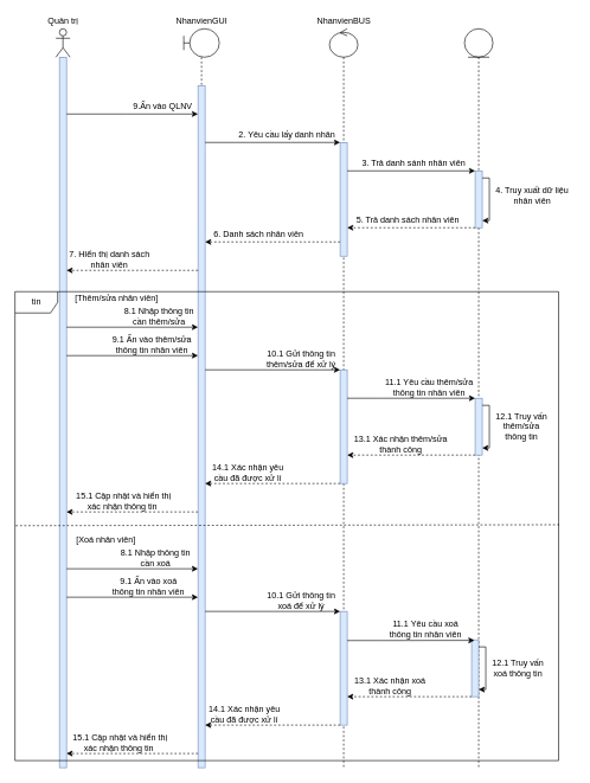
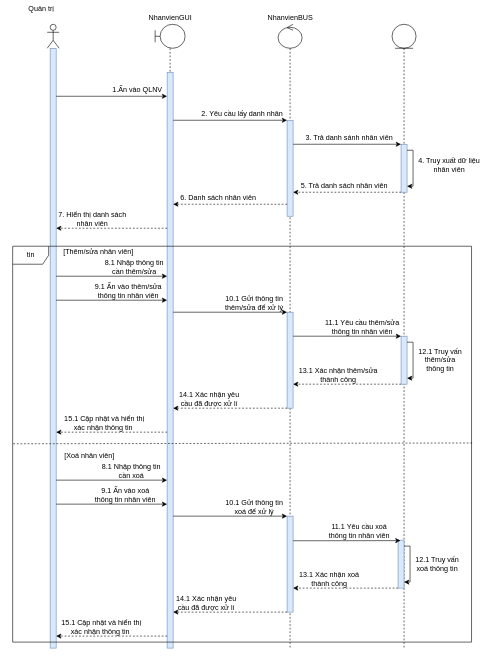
  <mxCell id="0" />
  <mxCell id="1" parent="0" />
  <mxCell id="2" value="" style="shape=umlLifeline;participant=umlActor;perimeter=lifelinePerimeter;whiteSpace=wrap;html=1;container=1;collapsible=0;recursiveResize=0;verticalAlign=top;spacingTop=36;outlineConnect=0;" parent="1" vertex="1"><mxGeometry x="78" y="40" width="20" height="1040" as="geometry" /></mxCell>
  <mxCell id="3" value="" style="html=1;points=[];perimeter=orthogonalPerimeter;fillColor=#dae8fc;strokeColor=#6c8ebf;" parent="2" vertex="1"><mxGeometry x="5" y="40" width="10" height="1000" as="geometry" /></mxCell>
- <mxCell id="4" value="Quản trị" style="text;html=1;align=center;verticalAlign=middle;resizable=0;points=[];autosize=1;strokeColor=none;fillColor=none;" parent="1" vertex="1"><mxGeometry x="58" y="20" width="60" height="20" as="geometry" /></mxCell>
+ <mxCell id="4" value="Quản trị" style="text;html=1;align=center;verticalAlign=middle;resizable=0;points=[];autosize=1;strokeColor=none;fillColor=none;" parent="1" vertex="1"><mxGeometry x="38" y="5" width="60" height="20" as="geometry" /></mxCell>
  <mxCell id="5" value="" style="shape=umlLifeline;participant=umlBoundary;perimeter=lifelinePerimeter;whiteSpace=wrap;html=1;container=1;collapsible=0;recursiveResize=0;verticalAlign=top;spacingTop=36;outlineConnect=0;" parent="1" vertex="1"><mxGeometry x="258" y="40" width="50" height="1040" as="geometry" /></mxCell>
  <mxCell id="6" value="" style="html=1;points=[];perimeter=orthogonalPerimeter;fillColor=#dae8fc;strokeColor=#6c8ebf;" parent="5" vertex="1"><mxGeometry x="20" y="80" width="10" height="960" as="geometry" /></mxCell>
  <mxCell id="7" value="" style="shape=umlLifeline;participant=umlControl;perimeter=lifelinePerimeter;whiteSpace=wrap;html=1;container=1;collapsible=0;recursiveResize=0;verticalAlign=top;spacingTop=36;outlineConnect=0;" parent="1" vertex="1"><mxGeometry x="463" y="40" width="40" height="1040" as="geometry" /></mxCell>
  <mxCell id="8" value="" style="html=1;points=[];perimeter=orthogonalPerimeter;fillColor=#dae8fc;strokeColor=#6c8ebf;" parent="7" vertex="1"><mxGeometry x="15" y="160" width="10" height="160" as="geometry" /></mxCell>
  <mxCell id="9" value="" style="html=1;points=[];perimeter=orthogonalPerimeter;fillColor=#dae8fc;strokeColor=#6c8ebf;" parent="7" vertex="1"><mxGeometry x="15" y="480" width="10" height="160" as="geometry" /></mxCell>
  <mxCell id="10" value="" style="html=1;points=[];perimeter=orthogonalPerimeter;fillColor=#dae8fc;strokeColor=#6c8ebf;" parent="7" vertex="1"><mxGeometry x="15" y="820" width="10" height="160" as="geometry" /></mxCell>
  <mxCell id="11" value="NhanvienGUI" style="text;html=1;align=center;verticalAlign=middle;resizable=0;points=[];autosize=1;strokeColor=none;fillColor=none;" parent="1" vertex="1"><mxGeometry x="238" y="20" width="90" height="20" as="geometry" /></mxCell>
  <mxCell id="12" value="NhanvienBUS" style="text;html=1;align=center;verticalAlign=middle;resizable=0;points=[];autosize=1;strokeColor=none;fillColor=none;" parent="1" vertex="1"><mxGeometry x="438" y="20" width="90" height="20" as="geometry" /></mxCell>
  <mxCell id="13" style="edgeStyle=orthogonalEdgeStyle;rounded=0;orthogonalLoop=1;jettySize=auto;html=1;" parent="1" source="3" target="6" edge="1"><mxGeometry relative="1" as="geometry"><Array as="points"><mxPoint x="178" y="160" /><mxPoint x="178" y="160" /></Array></mxGeometry></mxCell>
- <mxCell id="14" value="9.Ấn vào QLNV" style="text;html=1;align=center;verticalAlign=middle;resizable=0;points=[];autosize=1;strokeColor=none;fillColor=none;" parent="1" vertex="1"><mxGeometry x="178" y="140" width="100" height="20" as="geometry" /></mxCell>
+ <mxCell id="14" value="1.Ấn vào QLNV" style="text;html=1;align=center;verticalAlign=middle;resizable=0;points=[];autosize=1;strokeColor=none;fillColor=none;" parent="1" vertex="1"><mxGeometry x="178" y="140" width="100" height="20" as="geometry" /></mxCell>
  <mxCell id="15" value="" style="shape=umlLifeline;participant=umlEntity;perimeter=lifelinePerimeter;whiteSpace=wrap;html=1;container=1;collapsible=0;recursiveResize=0;verticalAlign=top;spacingTop=36;outlineConnect=0;" parent="1" vertex="1"><mxGeometry x="653" y="40" width="40" height="1040" as="geometry" /></mxCell>
  <mxCell id="16" value="" style="html=1;points=[];perimeter=orthogonalPerimeter;fillColor=#dae8fc;strokeColor=#6c8ebf;" parent="15" vertex="1"><mxGeometry x="15" y="200" width="10" height="80" as="geometry" /></mxCell>
  <mxCell id="17" style="edgeStyle=orthogonalEdgeStyle;rounded=0;orthogonalLoop=1;jettySize=auto;html=1;" parent="15" source="16" target="16" edge="1"><mxGeometry relative="1" as="geometry"><Array as="points"><mxPoint x="35" y="210" /></Array></mxGeometry></mxCell>
  <mxCell id="18" value="" style="html=1;points=[];perimeter=orthogonalPerimeter;fillColor=#dae8fc;strokeColor=#6c8ebf;" parent="15" vertex="1"><mxGeometry x="15" y="520" width="10" height="80" as="geometry" /></mxCell>
  <mxCell id="19" style="edgeStyle=orthogonalEdgeStyle;rounded=0;orthogonalLoop=1;jettySize=auto;html=1;" parent="15" source="18" target="18" edge="1"><mxGeometry relative="1" as="geometry"><Array as="points"><mxPoint x="35" y="530" /></Array></mxGeometry></mxCell>
  <mxCell id="20" style="edgeStyle=orthogonalEdgeStyle;rounded=0;orthogonalLoop=1;jettySize=auto;html=1;" parent="1" source="6" target="8" edge="1"><mxGeometry relative="1" as="geometry"><Array as="points"><mxPoint x="408" y="200" /><mxPoint x="408" y="200" /></Array><mxPoint x="478" y="160" as="targetPoint" /></mxGeometry></mxCell>
  <mxCell id="21" value="2. Yêu cầu lấy danh nhân" style="text;html=1;align=center;verticalAlign=middle;resizable=0;points=[];autosize=1;strokeColor=none;fillColor=none;" parent="1" vertex="1"><mxGeometry x="328" y="180" width="150" height="20" as="geometry" /></mxCell>
  <mxCell id="22" style="edgeStyle=orthogonalEdgeStyle;rounded=0;orthogonalLoop=1;jettySize=auto;html=1;" parent="1" source="8" target="16" edge="1"><mxGeometry relative="1" as="geometry"><Array as="points"><mxPoint x="578" y="240" /><mxPoint x="578" y="240" /></Array></mxGeometry></mxCell>
  <mxCell id="23" value="3. Trả danh sánh nhân viên&amp;nbsp;" style="text;html=1;align=center;verticalAlign=middle;resizable=0;points=[];autosize=1;strokeColor=none;fillColor=none;" parent="1" vertex="1"><mxGeometry x="498" y="220" width="170" height="20" as="geometry" /></mxCell>
  <mxCell id="24" value="4. Truy xuất dữ liệu&lt;br&gt;nhân viên" style="text;html=1;align=center;verticalAlign=middle;resizable=0;points=[];autosize=1;strokeColor=none;fillColor=none;" parent="1" vertex="1"><mxGeometry x="688" y="260" width="120" height="30" as="geometry" /></mxCell>
  <mxCell id="25" style="edgeStyle=orthogonalEdgeStyle;rounded=0;orthogonalLoop=1;jettySize=auto;html=1;dashed=1;" parent="1" source="16" target="8" edge="1"><mxGeometry relative="1" as="geometry"><Array as="points"><mxPoint x="628" y="320" /><mxPoint x="628" y="320" /></Array></mxGeometry></mxCell>
  <mxCell id="26" value="5. Trả danh sách nhân viên" style="text;html=1;align=center;verticalAlign=middle;resizable=0;points=[];autosize=1;strokeColor=none;fillColor=none;" parent="1" vertex="1"><mxGeometry x="493" y="300" width="160" height="20" as="geometry" /></mxCell>
  <mxCell id="27" style="edgeStyle=orthogonalEdgeStyle;rounded=0;orthogonalLoop=1;jettySize=auto;html=1;dashed=1;" parent="1" source="8" target="6" edge="1"><mxGeometry relative="1" as="geometry"><Array as="points"><mxPoint x="388" y="340" /><mxPoint x="388" y="340" /></Array></mxGeometry></mxCell>
  <mxCell id="28" value="6. Danh sách nhân viên" style="text;html=1;align=center;verticalAlign=middle;resizable=0;points=[];autosize=1;strokeColor=none;fillColor=none;" parent="1" vertex="1"><mxGeometry x="293" y="320" width="140" height="20" as="geometry" /></mxCell>
  <mxCell id="29" style="edgeStyle=orthogonalEdgeStyle;rounded=0;orthogonalLoop=1;jettySize=auto;html=1;dashed=1;" parent="1" source="6" target="3" edge="1"><mxGeometry relative="1" as="geometry"><Array as="points"><mxPoint x="188" y="380" /><mxPoint x="188" y="380" /></Array></mxGeometry></mxCell>
  <mxCell id="30" value="7. HIển thị danh sách&lt;br&gt;nhân viên" style="text;html=1;align=center;verticalAlign=middle;resizable=0;points=[];autosize=1;strokeColor=none;fillColor=none;" parent="1" vertex="1"><mxGeometry x="88" y="350" width="130" height="30" as="geometry" /></mxCell>
  <mxCell id="31" style="edgeStyle=orthogonalEdgeStyle;rounded=0;orthogonalLoop=1;jettySize=auto;html=1;" parent="1" source="3" target="6" edge="1"><mxGeometry relative="1" as="geometry"><Array as="points"><mxPoint x="188" y="500" /><mxPoint x="188" y="500" /></Array></mxGeometry></mxCell>
  <mxCell id="32" value="9.1 Ấn vào thêm/sửa&lt;br&gt;thông tin nhân viên" style="text;html=1;align=center;verticalAlign=middle;resizable=0;points=[];autosize=1;strokeColor=none;fillColor=none;" parent="1" vertex="1"><mxGeometry x="148" y="470" width="130" height="30" as="geometry" /></mxCell>
  <mxCell id="33" style="edgeStyle=orthogonalEdgeStyle;rounded=0;orthogonalLoop=1;jettySize=auto;html=1;" parent="1" source="6" target="9" edge="1"><mxGeometry relative="1" as="geometry"><Array as="points"><mxPoint x="438" y="520" /><mxPoint x="438" y="520" /></Array></mxGeometry></mxCell>
  <mxCell id="34" value="10.1 Gửi thông tin&lt;br&gt;thêm/sửa để xử lý" style="text;html=1;align=center;verticalAlign=middle;resizable=0;points=[];autosize=1;strokeColor=none;fillColor=none;" parent="1" vertex="1"><mxGeometry x="368" y="490" width="110" height="30" as="geometry" /></mxCell>
  <mxCell id="35" style="edgeStyle=orthogonalEdgeStyle;rounded=0;orthogonalLoop=1;jettySize=auto;html=1;" parent="1" source="9" target="18" edge="1"><mxGeometry relative="1" as="geometry"><Array as="points"><mxPoint x="528" y="560" /><mxPoint x="528" y="560" /></Array></mxGeometry></mxCell>
  <mxCell id="36" value="11.1 Yêu cầu thêm/sửa&lt;br&gt;thông tin nhân viên" style="text;html=1;align=center;verticalAlign=middle;resizable=0;points=[];autosize=1;strokeColor=none;fillColor=none;" parent="1" vertex="1"><mxGeometry x="533" y="530" width="140" height="30" as="geometry" /></mxCell>
  <mxCell id="37" value="12.1 Truy vấn&lt;br&gt;thêm/sửa&lt;br&gt;thông tin" style="text;html=1;align=center;verticalAlign=middle;resizable=0;points=[];autosize=1;strokeColor=none;fillColor=none;" parent="1" vertex="1"><mxGeometry x="688" y="575" width="90" height="50" as="geometry" /></mxCell>
  <mxCell id="38" style="edgeStyle=orthogonalEdgeStyle;rounded=0;orthogonalLoop=1;jettySize=auto;html=1;dashed=1;" parent="1" source="18" target="9" edge="1"><mxGeometry relative="1" as="geometry"><Array as="points"><mxPoint x="538" y="640" /><mxPoint x="538" y="640" /></Array></mxGeometry></mxCell>
  <mxCell id="39" value="13.1 Xác nhận thêm/sửa&lt;br&gt;thành công" style="text;html=1;align=center;verticalAlign=middle;resizable=0;points=[];autosize=1;strokeColor=none;fillColor=none;" parent="1" vertex="1"><mxGeometry x="488" y="610" width="150" height="30" as="geometry" /></mxCell>
  <mxCell id="40" style="edgeStyle=orthogonalEdgeStyle;rounded=0;orthogonalLoop=1;jettySize=auto;html=1;dashed=1;" parent="1" source="9" target="6" edge="1"><mxGeometry relative="1" as="geometry"><Array as="points"><mxPoint x="388" y="680" /><mxPoint x="388" y="680" /></Array></mxGeometry></mxCell>
  <mxCell id="41" value="14.1 Xác nhận yêu &lt;br&gt;cầu đã được xử lí" style="text;html=1;align=center;verticalAlign=middle;resizable=0;points=[];autosize=1;strokeColor=none;fillColor=none;" parent="1" vertex="1"><mxGeometry x="288" y="650" width="120" height="30" as="geometry" /></mxCell>
  <mxCell id="42" style="edgeStyle=orthogonalEdgeStyle;rounded=0;orthogonalLoop=1;jettySize=auto;html=1;" parent="1" source="3" target="6" edge="1"><mxGeometry relative="1" as="geometry"><Array as="points"><mxPoint x="188" y="460" /><mxPoint x="188" y="460" /></Array></mxGeometry></mxCell>
  <mxCell id="43" value="8.1 Nhập thông tin &lt;br&gt;cần thêm/sửa" style="text;html=1;align=center;verticalAlign=middle;resizable=0;points=[];autosize=1;strokeColor=none;fillColor=none;" parent="1" vertex="1"><mxGeometry x="168" y="430" width="110" height="30" as="geometry" /></mxCell>
  <mxCell id="44" style="edgeStyle=orthogonalEdgeStyle;rounded=0;orthogonalLoop=1;jettySize=auto;html=1;dashed=1;" parent="1" source="6" target="3" edge="1"><mxGeometry relative="1" as="geometry"><Array as="points"><mxPoint x="178" y="720" /><mxPoint x="178" y="720" /></Array></mxGeometry></mxCell>
  <mxCell id="45" value="15.1 Cập nhật và hiển thị &lt;br&gt;xác nhận thông tin&amp;nbsp;" style="text;html=1;align=center;verticalAlign=middle;resizable=0;points=[];autosize=1;strokeColor=none;fillColor=none;" parent="1" vertex="1"><mxGeometry x="98" y="690" width="150" height="30" as="geometry" /></mxCell>
  <mxCell id="46" value="" style="html=1;points=[];perimeter=orthogonalPerimeter;fillColor=#dae8fc;strokeColor=#6c8ebf;" parent="1" vertex="1"><mxGeometry x="663" y="900" width="10" height="80" as="geometry" /></mxCell>
  <mxCell id="47" style="edgeStyle=orthogonalEdgeStyle;rounded=0;orthogonalLoop=1;jettySize=auto;html=1;" parent="1" source="46" target="46" edge="1"><mxGeometry relative="1" as="geometry"><Array as="points"><mxPoint x="683" y="910" /></Array></mxGeometry></mxCell>
  <mxCell id="48" style="edgeStyle=orthogonalEdgeStyle;rounded=0;orthogonalLoop=1;jettySize=auto;html=1;" parent="1" source="3" target="6" edge="1"><mxGeometry relative="1" as="geometry"><mxPoint x="88" y="840.059" as="sourcePoint" /><mxPoint x="273" y="840.059" as="targetPoint" /><Array as="points"><mxPoint x="188" y="840" /><mxPoint x="188" y="840" /></Array></mxGeometry></mxCell>
  <mxCell id="49" value="9.1 Ấn vào xoá&lt;br&gt;thông tin nhân viên" style="text;html=1;align=center;verticalAlign=middle;resizable=0;points=[];autosize=1;strokeColor=none;fillColor=none;" parent="1" vertex="1"><mxGeometry x="148" y="810" width="120" height="30" as="geometry" /></mxCell>
  <mxCell id="50" style="edgeStyle=orthogonalEdgeStyle;rounded=0;orthogonalLoop=1;jettySize=auto;html=1;" parent="1" source="6" target="10" edge="1"><mxGeometry relative="1" as="geometry"><mxPoint x="283" y="860.059" as="sourcePoint" /><mxPoint x="473" y="860.059" as="targetPoint" /><Array as="points"><mxPoint x="328" y="860" /><mxPoint x="328" y="860" /></Array></mxGeometry></mxCell>
  <mxCell id="51" value="10.1 Gửi thông tin&lt;br&gt;xoá để xử lý" style="text;html=1;align=center;verticalAlign=middle;resizable=0;points=[];autosize=1;strokeColor=none;fillColor=none;" parent="1" vertex="1"><mxGeometry x="368" y="830" width="110" height="30" as="geometry" /></mxCell>
  <mxCell id="52" style="edgeStyle=orthogonalEdgeStyle;rounded=0;orthogonalLoop=1;jettySize=auto;html=1;entryX=0.4;entryY=0.01;entryDx=0;entryDy=0;entryPerimeter=0;" parent="1" source="10" target="46" edge="1"><mxGeometry relative="1" as="geometry"><mxPoint x="483" y="900.059" as="sourcePoint" /><Array as="points"><mxPoint x="538" y="901" /><mxPoint x="538" y="901" /></Array></mxGeometry></mxCell>
  <mxCell id="53" value="11.1 Yêu cầu xoá&lt;br&gt;thông tin nhân viên" style="text;html=1;align=center;verticalAlign=middle;resizable=0;points=[];autosize=1;strokeColor=none;fillColor=none;" parent="1" vertex="1"><mxGeometry x="538" y="870" width="120" height="30" as="geometry" /></mxCell>
  <mxCell id="54" value="12.1 Truy vấn&lt;br&gt;xoá thông tin" style="text;html=1;align=center;verticalAlign=middle;resizable=0;points=[];autosize=1;strokeColor=none;fillColor=none;" parent="1" vertex="1"><mxGeometry x="683" y="925" width="90" height="30" as="geometry" /></mxCell>
  <mxCell id="55" style="edgeStyle=orthogonalEdgeStyle;rounded=0;orthogonalLoop=1;jettySize=auto;html=1;dashed=1;" parent="1" source="46" target="10" edge="1"><mxGeometry relative="1" as="geometry"><mxPoint x="483" y="980.059" as="targetPoint" /><Array as="points"><mxPoint x="578" y="980" /><mxPoint x="578" y="980" /></Array><mxPoint x="668" y="940" as="sourcePoint" /></mxGeometry></mxCell>
  <mxCell id="56" value="13.1 Xác nhận xoá&lt;br&gt;thành công" style="text;html=1;align=center;verticalAlign=middle;resizable=0;points=[];autosize=1;strokeColor=none;fillColor=none;" parent="1" vertex="1"><mxGeometry x="488" y="950" width="120" height="30" as="geometry" /></mxCell>
  <mxCell id="57" style="edgeStyle=orthogonalEdgeStyle;rounded=0;orthogonalLoop=1;jettySize=auto;html=1;dashed=1;" parent="1" source="10" target="6" edge="1"><mxGeometry relative="1" as="geometry"><mxPoint x="473" y="1020.059" as="sourcePoint" /><mxPoint x="283" y="1020.059" as="targetPoint" /><Array as="points"><mxPoint x="388" y="1020" /><mxPoint x="388" y="1020" /></Array></mxGeometry></mxCell>
  <mxCell id="58" value="14.1 Xác nhận yêu &lt;br&gt;cầu đã được xử lí" style="text;html=1;align=center;verticalAlign=middle;resizable=0;points=[];autosize=1;strokeColor=none;fillColor=none;" parent="1" vertex="1"><mxGeometry x="283" y="990" width="120" height="30" as="geometry" /></mxCell>
  <mxCell id="59" style="edgeStyle=orthogonalEdgeStyle;rounded=0;orthogonalLoop=1;jettySize=auto;html=1;" parent="1" source="3" target="6" edge="1"><mxGeometry relative="1" as="geometry"><mxPoint x="88" y="800.059" as="sourcePoint" /><mxPoint x="273" y="800.059" as="targetPoint" /><Array as="points"><mxPoint x="198" y="800" /><mxPoint x="198" y="800" /></Array></mxGeometry></mxCell>
  <mxCell id="60" value="8.1 Nhập thông tin &lt;br&gt;cần xoá" style="text;html=1;align=center;verticalAlign=middle;resizable=0;points=[];autosize=1;strokeColor=none;fillColor=none;" parent="1" vertex="1"><mxGeometry x="163" y="770" width="110" height="30" as="geometry" /></mxCell>
  <mxCell id="61" style="edgeStyle=orthogonalEdgeStyle;rounded=0;orthogonalLoop=1;jettySize=auto;html=1;dashed=1;" parent="1" source="6" target="3" edge="1"><mxGeometry relative="1" as="geometry"><mxPoint x="273" y="1060.059" as="sourcePoint" /><mxPoint x="88" y="1060.059" as="targetPoint" /><Array as="points"><mxPoint x="198" y="1060" /><mxPoint x="198" y="1060" /></Array></mxGeometry></mxCell>
  <mxCell id="62" value="15.1 Cập nhật và hiển thị &lt;br&gt;xác nhận thông tin&amp;nbsp;" style="text;html=1;align=center;verticalAlign=middle;resizable=0;points=[];autosize=1;strokeColor=none;fillColor=none;" parent="1" vertex="1"><mxGeometry x="93" y="1030" width="150" height="30" as="geometry" /></mxCell>
  <mxCell id="63" value="[Thêm/sửa nhân viên]" style="text;html=1;align=center;verticalAlign=middle;resizable=0;points=[];autosize=1;strokeColor=none;fillColor=none;" parent="1" vertex="1"><mxGeometry x="98" y="410" width="130" height="20" as="geometry" /></mxCell>
  <mxCell id="64" value="[Xoá nhân viên]" style="text;html=1;align=center;verticalAlign=middle;resizable=0;points=[];autosize=1;strokeColor=none;fillColor=none;" parent="1" vertex="1"><mxGeometry x="98" y="750" width="100" height="20" as="geometry" /></mxCell>
  <mxCell id="65" value="" style="endArrow=none;dashed=1;html=1;rounded=0;exitX=-0.002;exitY=0.499;exitDx=0;exitDy=0;exitPerimeter=0;entryX=1;entryY=0.497;entryDx=0;entryDy=0;entryPerimeter=0;" parent="1" edge="1"><mxGeometry width="50" height="50" relative="1" as="geometry"><mxPoint x="21.47" y="739.34" as="sourcePoint" /><mxPoint x="788" y="738.02" as="targetPoint" /></mxGeometry></mxCell>
  <mxCell id="66" value="tin" style="shape=umlFrame;whiteSpace=wrap;html=1;" parent="1" vertex="1"><mxGeometry x="20.5" y="410" width="765" height="660" as="geometry" /></mxCell>
